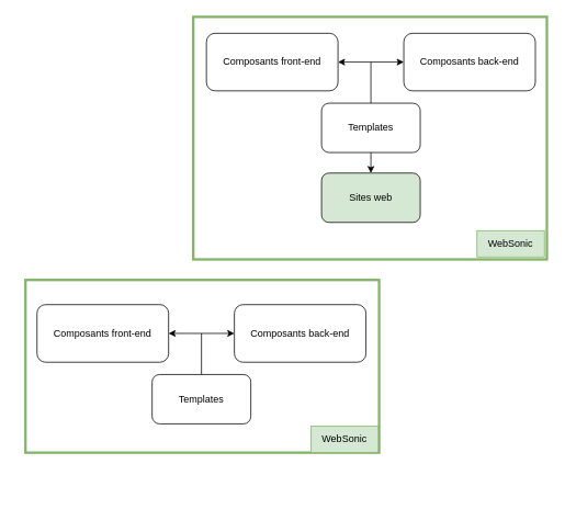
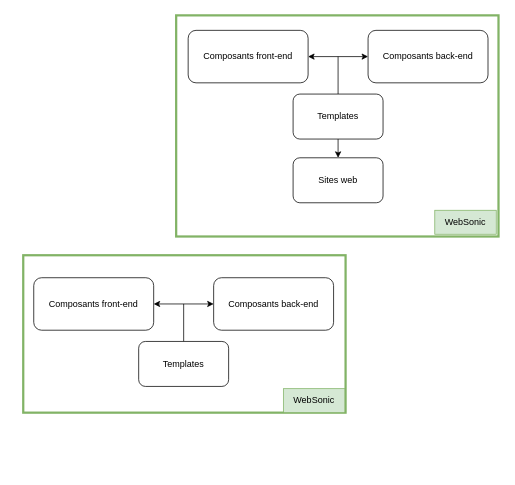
  <mxCell id="0" />
  <mxCell id="1" parent="0" />
  <mxCell id="2" value="Composants front-end" style="rounded=1;whiteSpace=wrap;html=1;" vertex="1" parent="1"><mxGeometry x="250" y="40" width="160" height="70" as="geometry" /></mxCell>
  <mxCell id="3" value="Composants back-end" style="rounded=1;whiteSpace=wrap;html=1;" vertex="1" parent="1"><mxGeometry x="490" y="40" width="160" height="70" as="geometry" /></mxCell>
  <mxCell id="4" value="" style="group" vertex="1" connectable="0" parent="1"><mxGeometry x="450" y="75" height="50" as="geometry" /></mxCell>
  <mxCell id="5" value="" style="endArrow=classic;startArrow=classic;html=1;rounded=0;exitX=1;exitY=0.5;exitDx=0;exitDy=0;entryX=0;entryY=0.5;entryDx=0;entryDy=0;" edge="1" parent="4" source="2" target="3"><mxGeometry width="50" height="50" relative="1" as="geometry"><mxPoint x="-10" y="195" as="sourcePoint" /><mxPoint x="40" y="145" as="targetPoint" /></mxGeometry></mxCell>
  <mxCell id="6" value="" style="endArrow=none;html=1;rounded=0;" edge="1" parent="4"><mxGeometry width="50" height="50" relative="1" as="geometry"><mxPoint y="50" as="sourcePoint" /><mxPoint as="targetPoint" /></mxGeometry></mxCell>
  <mxCell id="7" value="Templates" style="rounded=1;whiteSpace=wrap;html=1;" vertex="1" parent="1"><mxGeometry x="390" y="125" width="120" height="60" as="geometry" /></mxCell>
  <mxCell id="8" value="" style="endArrow=classic;html=1;rounded=0;exitX=0.5;exitY=1;exitDx=0;exitDy=0;" edge="1" parent="1" source="7"><mxGeometry width="50" height="50" relative="1" as="geometry"><mxPoint x="440" y="270" as="sourcePoint" /><mxPoint x="450" y="210" as="targetPoint" /></mxGeometry></mxCell>
- <mxCell id="9" value="Sites web" style="rounded=1;whiteSpace=wrap;html=1;fillColor=#d5e8d4;" vertex="1" parent="1"><mxGeometry x="390" y="210" width="120" height="60" as="geometry" /></mxCell>
+ <mxCell id="9" value="Sites web" style="rounded=1;whiteSpace=wrap;html=1;" vertex="1" parent="1"><mxGeometry x="390" y="210" width="120" height="60" as="geometry" /></mxCell>
  <mxCell id="10" value="Composants front-end" style="rounded=1;whiteSpace=wrap;html=1;" vertex="1" parent="1"><mxGeometry x="44" y="370" width="160" height="70" as="geometry" /></mxCell>
  <mxCell id="11" value="Composants back-end" style="rounded=1;whiteSpace=wrap;html=1;" vertex="1" parent="1"><mxGeometry x="284" y="370" width="160" height="70" as="geometry" /></mxCell>
  <mxCell id="12" value="" style="group" vertex="1" connectable="0" parent="1"><mxGeometry x="244" y="405" height="50" as="geometry" /></mxCell>
  <mxCell id="13" value="" style="endArrow=classic;startArrow=classic;html=1;rounded=0;exitX=1;exitY=0.5;exitDx=0;exitDy=0;entryX=0;entryY=0.5;entryDx=0;entryDy=0;" edge="1" parent="12" source="10" target="11"><mxGeometry width="50" height="50" relative="1" as="geometry"><mxPoint x="-10" y="195" as="sourcePoint" /><mxPoint x="40" y="145" as="targetPoint" /></mxGeometry></mxCell>
  <mxCell id="14" value="" style="endArrow=none;html=1;rounded=0;" edge="1" parent="12"><mxGeometry width="50" height="50" relative="1" as="geometry"><mxPoint y="50" as="sourcePoint" /><mxPoint as="targetPoint" /></mxGeometry></mxCell>
  <mxCell id="15" value="Templates" style="rounded=1;whiteSpace=wrap;html=1;" vertex="1" parent="1"><mxGeometry x="184" y="455" width="120" height="60" as="geometry" /></mxCell>
  <mxCell id="16" value="" style="group" vertex="1" connectable="0" parent="1"><mxGeometry x="234" y="20" width="430" height="295" as="geometry" /></mxCell>
  <mxCell id="17" value="" style="rounded=0;whiteSpace=wrap;html=1;fillColor=none;strokeColor=#82b366;strokeWidth=3;" vertex="1" parent="16"><mxGeometry width="430" height="295" as="geometry" /></mxCell>
  <mxCell id="18" value="WebSonic" style="rounded=0;whiteSpace=wrap;html=1;fillColor=#d5e8d4;strokeColor=#82b366;" vertex="1" parent="16"><mxGeometry x="345" y="260" width="82" height="32" as="geometry" /></mxCell>
  <mxCell id="19" value="" style="group" vertex="1" connectable="0" parent="1"><mxGeometry y="330" width="430" height="295" as="geometry" x="20" /></mxCell>
  <mxCell id="20" value="" style="rounded=0;whiteSpace=wrap;html=1;fillColor=none;strokeColor=#82b366;strokeWidth=3;" vertex="1" parent="19"><mxGeometry x="10" y="10" width="430" height="210" as="geometry" /></mxCell>
  <mxCell id="21" value="WebSonic" style="rounded=0;whiteSpace=wrap;html=1;fillColor=#d5e8d4;strokeColor=#82b366;" vertex="1" parent="19"><mxGeometry x="357" y="188" width="82" height="32" as="geometry" /></mxCell>
